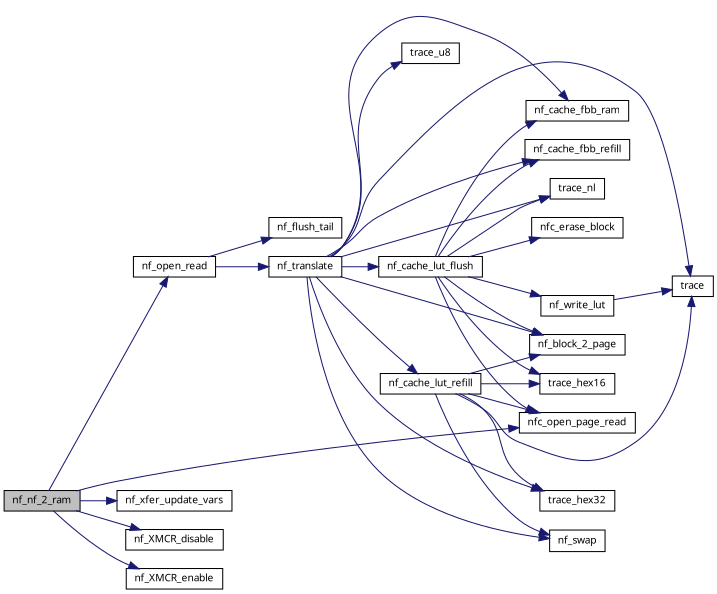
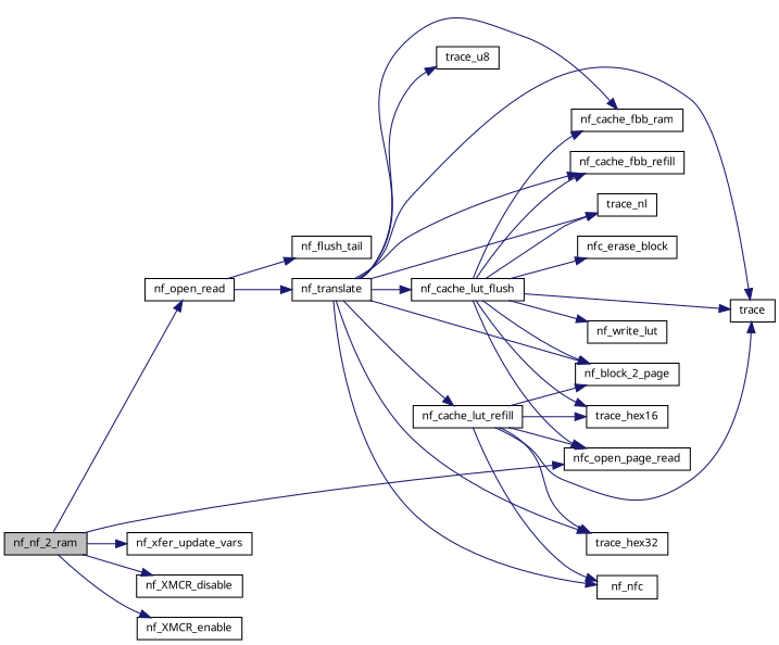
  digraph {
    rankdir=LR
    node [color=black fillcolor=white fontname="FreeSans.ttf" fontsize=10 shape=record style=filled]
    edge [color=midnightblue fontname="FreeSans.ttf" fontsize=10 labelfontname="FreeSans.ttf" labelfontsize=10 style=solid]
    n1 [fillcolor=grey75 fontcolor=black height=0.2 label=nf_nf_2_ram width=0.4]
    n2 [height=0.2 label=nf_open_read width=0.4]
    n3 [height=0.2 label=nfc_open_page_read width=0.4]
    n4 [height=0.2 label=nf_xfer_update_vars width=0.4]
    n5 [height=0.2 label=nf_XMCR_disable width=0.4]
    n6 [height=0.2 label=nf_XMCR_enable width=0.4]
    n7 [height=0.2 label=nf_flush_tail width=0.4]
    n8 [height=0.2 label=nf_translate width=0.4]
    n9 [height=0.2 label=nf_block_2_page width=0.4]
    n10 [height=0.2 label=nf_cache_fbb_ram width=0.4]
    n11 [height=0.2 label=nf_cache_fbb_refill width=0.4]
    n12 [height=0.2 label=nf_cache_lut_flush width=0.4]
    n13 [height=0.2 label=trace width=0.4]
    n14 [height=0.2 label=trace_nl width=0.4]
    n15 [height=0.2 label=nf_cache_lut_refill width=0.4]
    n16 [height=0.2 label=trace_hex32 width=0.4]
-   n17 [height=0.2 label=nf_swap width=0.4]
+   n17 [height=0.2 label=nf_nfc width=0.4]
    n18 [height=0.2 label=trace_u8 width=0.4]
    n19 [height=0.2 label=nf_write_lut width=0.4]
    n20 [height=0.2 label=nfc_erase_block width=0.4]
    n21 [height=0.2 label=trace_hex16 width=0.4]
    n1 -> n2
    n1 -> n3
    n1 -> n4
    n1 -> n5
    n1 -> n6
    n2 -> n7
    n2 -> n8
    n8 -> n9
    n8 -> n10
    n8 -> n11
    n8 -> n12
    n8 -> n13
    n8 -> n14
    n8 -> n15
    n8 -> n16
    n8 -> n17
    n8 -> n18
    n12 -> n3
    n12 -> n9
    n12 -> n10
    n12 -> n11
-   n19 -> n13
+   n12 -> n13
    n12 -> n14
    n12 -> n19
    n12 -> n20
    n12 -> n21
    n15 -> n3
    n15 -> n9
    n15 -> n13
    n15 -> n16
    n15 -> n17
    n15 -> n21
  }
